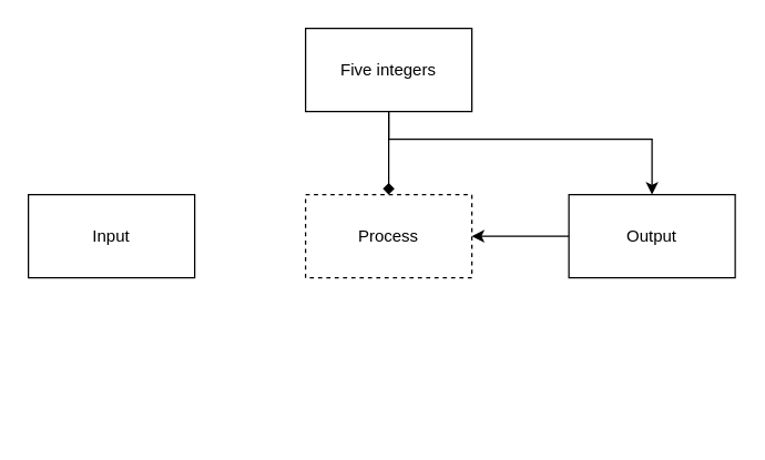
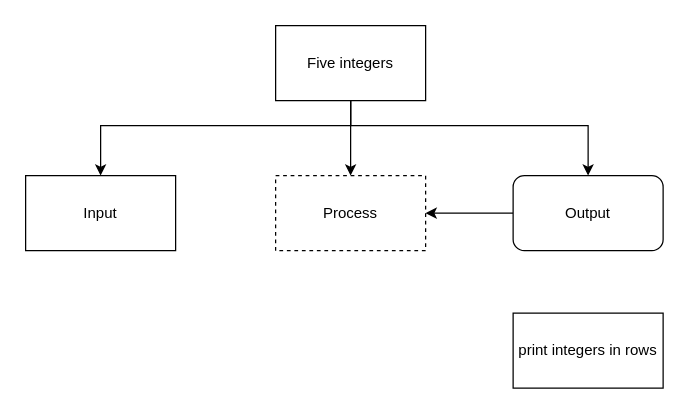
  <mxCell id="0" />
  <mxCell id="1" parent="0" />
- <mxCell id="2" style="edgeStyle=none;html=1;entryX=0.5;entryY=0;entryDx=0;entryDy=0;endArrow=diamond;" parent="1" source="5" target="6" edge="1"><mxGeometry relative="1" as="geometry" /></mxCell>
+ <mxCell id="2" style="edgeStyle=none;html=1;entryX=0.5;entryY=0;entryDx=0;entryDy=0;" parent="1" source="5" target="6" edge="1"><mxGeometry relative="1" as="geometry" /></mxCell>
+ <mxCell id="3" style="edgeStyle=orthogonalEdgeStyle;html=1;rounded=0;" parent="1" source="5" target="7" edge="1"><mxGeometry relative="1" as="geometry"><Array as="points"><mxPoint x="280" y="100" /><mxPoint x="80" y="100" /></Array></mxGeometry></mxCell>
  <mxCell id="4" style="edgeStyle=orthogonalEdgeStyle;rounded=0;html=1;" parent="1" source="5" target="9" edge="1"><mxGeometry relative="1" as="geometry"><Array as="points"><mxPoint x="280" y="100" /><mxPoint x="470" y="100" /></Array></mxGeometry></mxCell>
  <mxCell id="5" value="Five integers" style="rounded=0;whiteSpace=wrap;html=1;" parent="1" vertex="1"><mxGeometry x="220" y="20" width="120" height="60" as="geometry" /></mxCell>
  <mxCell id="6" value="Process" style="rounded=0;whiteSpace=wrap;html=1;dashed=1;" parent="1" vertex="1"><mxGeometry x="220" y="140" width="120" height="60" as="geometry" /></mxCell>
  <mxCell id="7" value="Input" style="rounded=0;whiteSpace=wrap;html=1;" parent="1" vertex="1"><mxGeometry x="20" y="140" width="120" height="60" as="geometry" /></mxCell>
  <mxCell id="8" style="edgeStyle=orthogonalEdgeStyle;rounded=0;html=1;" parent="1" source="9" target="6" edge="1"><mxGeometry relative="1" as="geometry" /></mxCell>
- <mxCell id="9" value="Output" style="rounded=0;whiteSpace=wrap;html=1;" parent="1" vertex="1"><mxGeometry x="410" y="140" width="120" height="60" as="geometry" /></mxCell>
+ <mxCell id="9" value="Output" style="whiteSpace=wrap;html=1;rounded=1;" parent="1" vertex="1"><mxGeometry x="410" y="140" width="120" height="60" as="geometry" /></mxCell>
+ <mxCell id="10" value="print integers in rows" style="rounded=0;whiteSpace=wrap;html=1;" parent="1" vertex="1"><mxGeometry x="410" y="250" width="120" height="60" as="geometry" /></mxCell>
